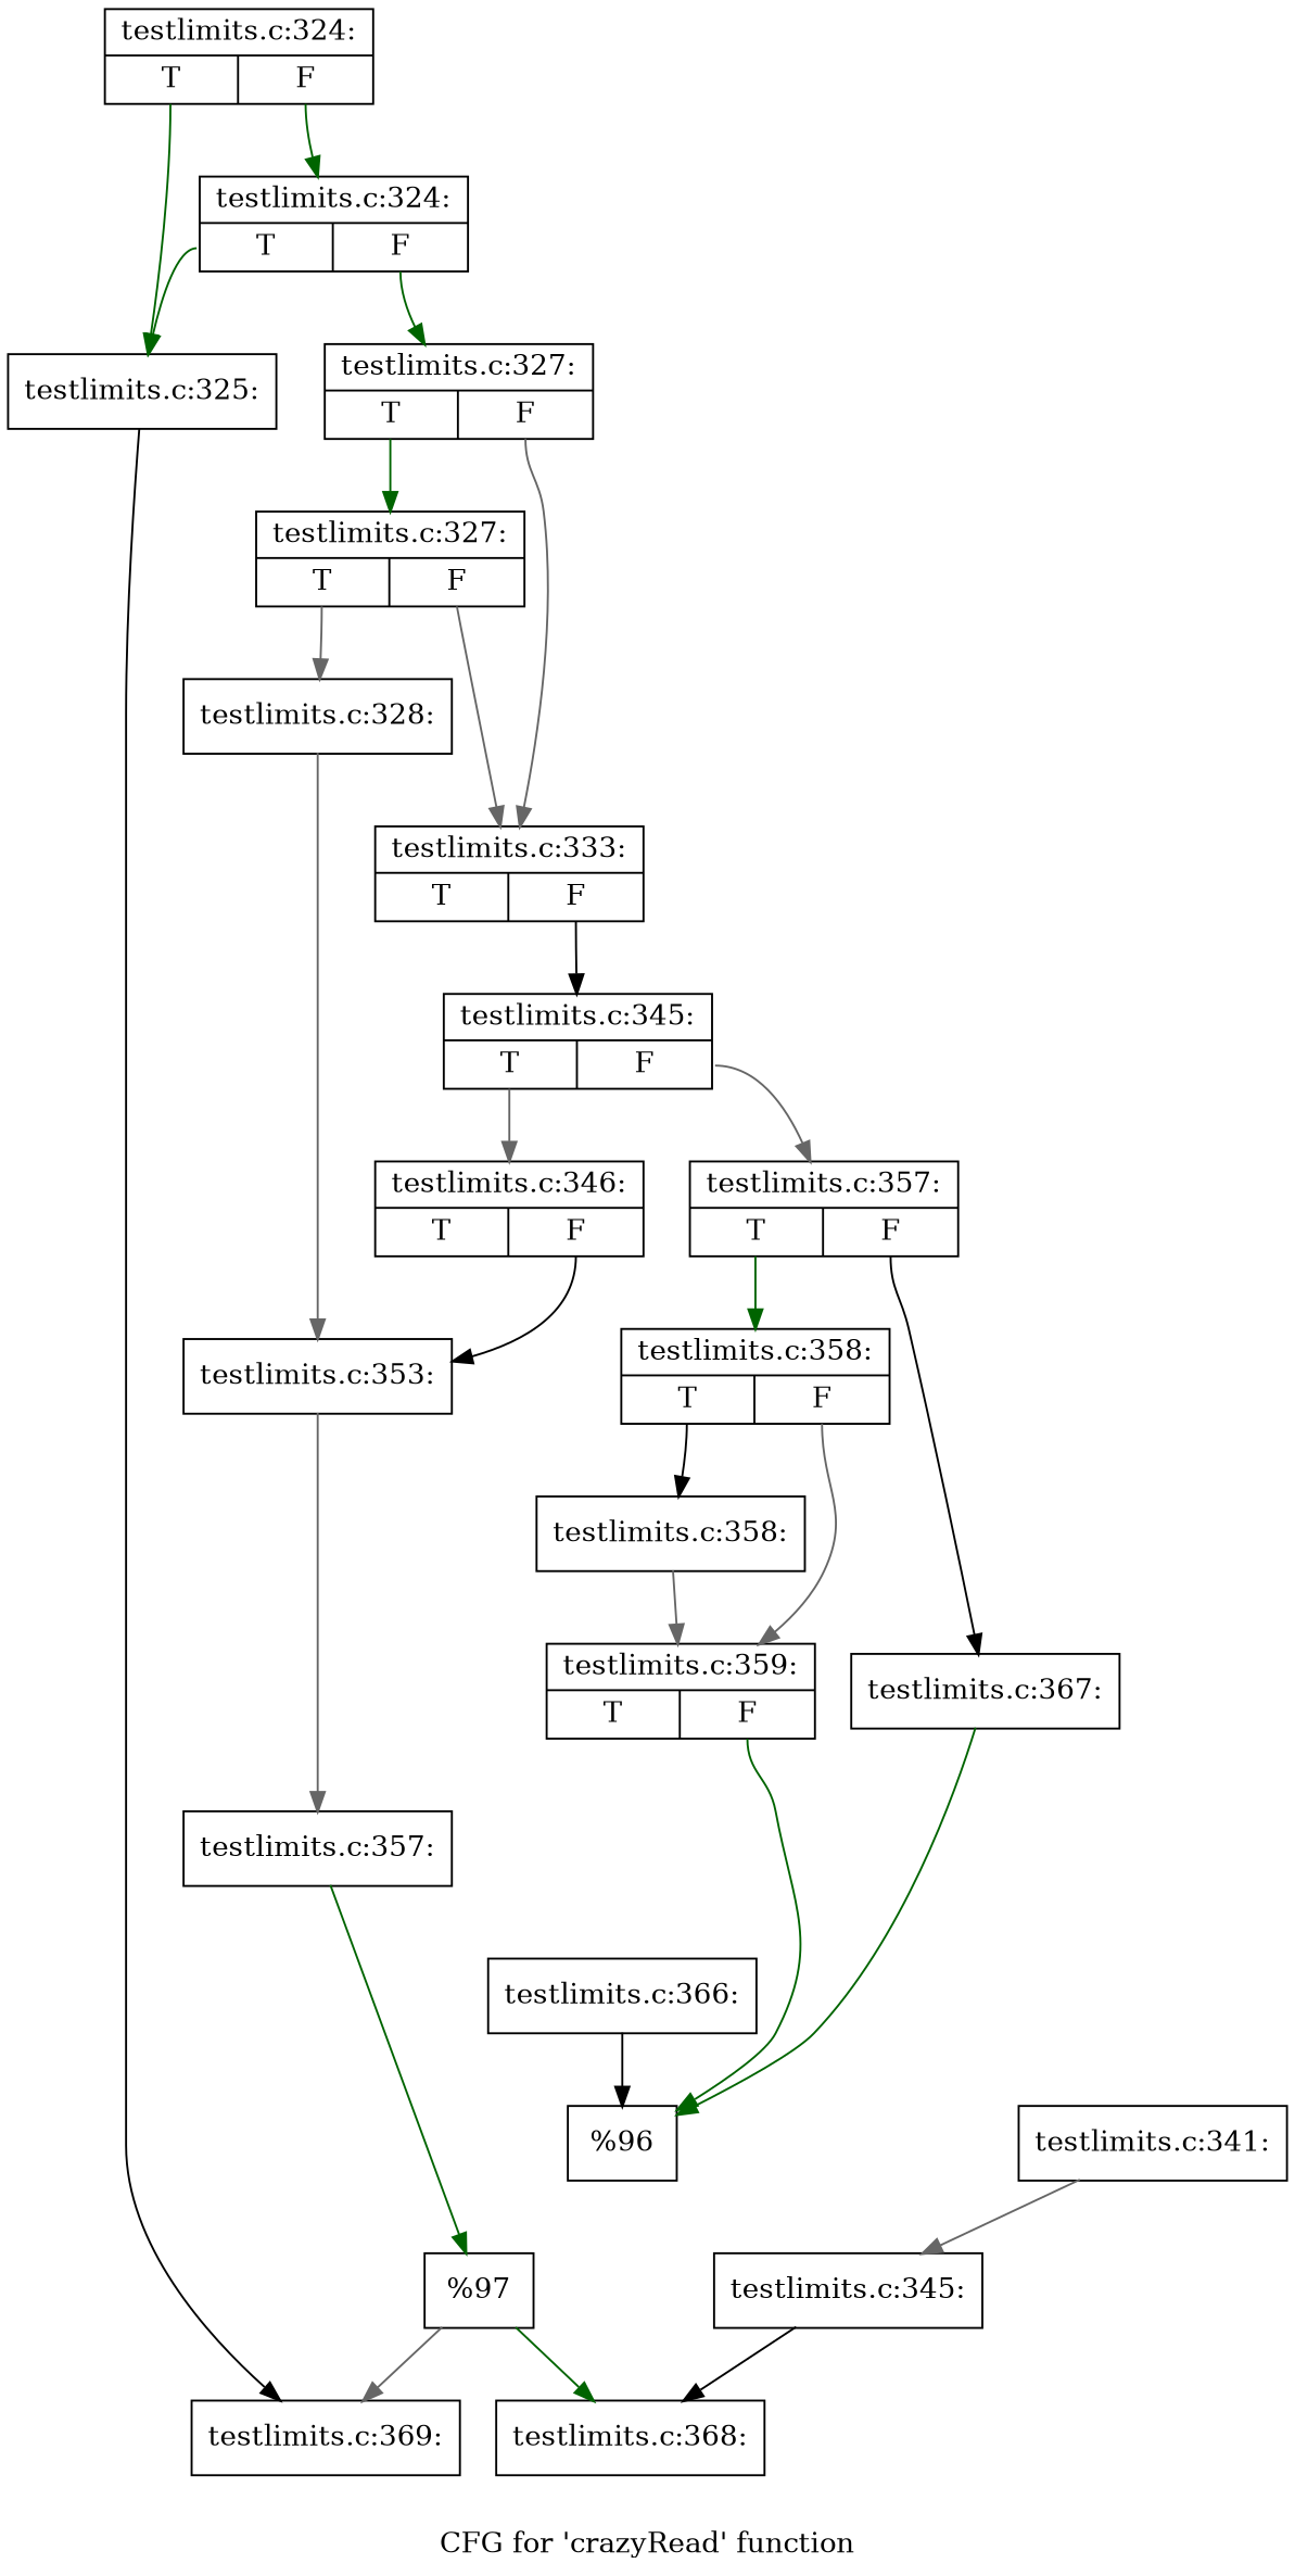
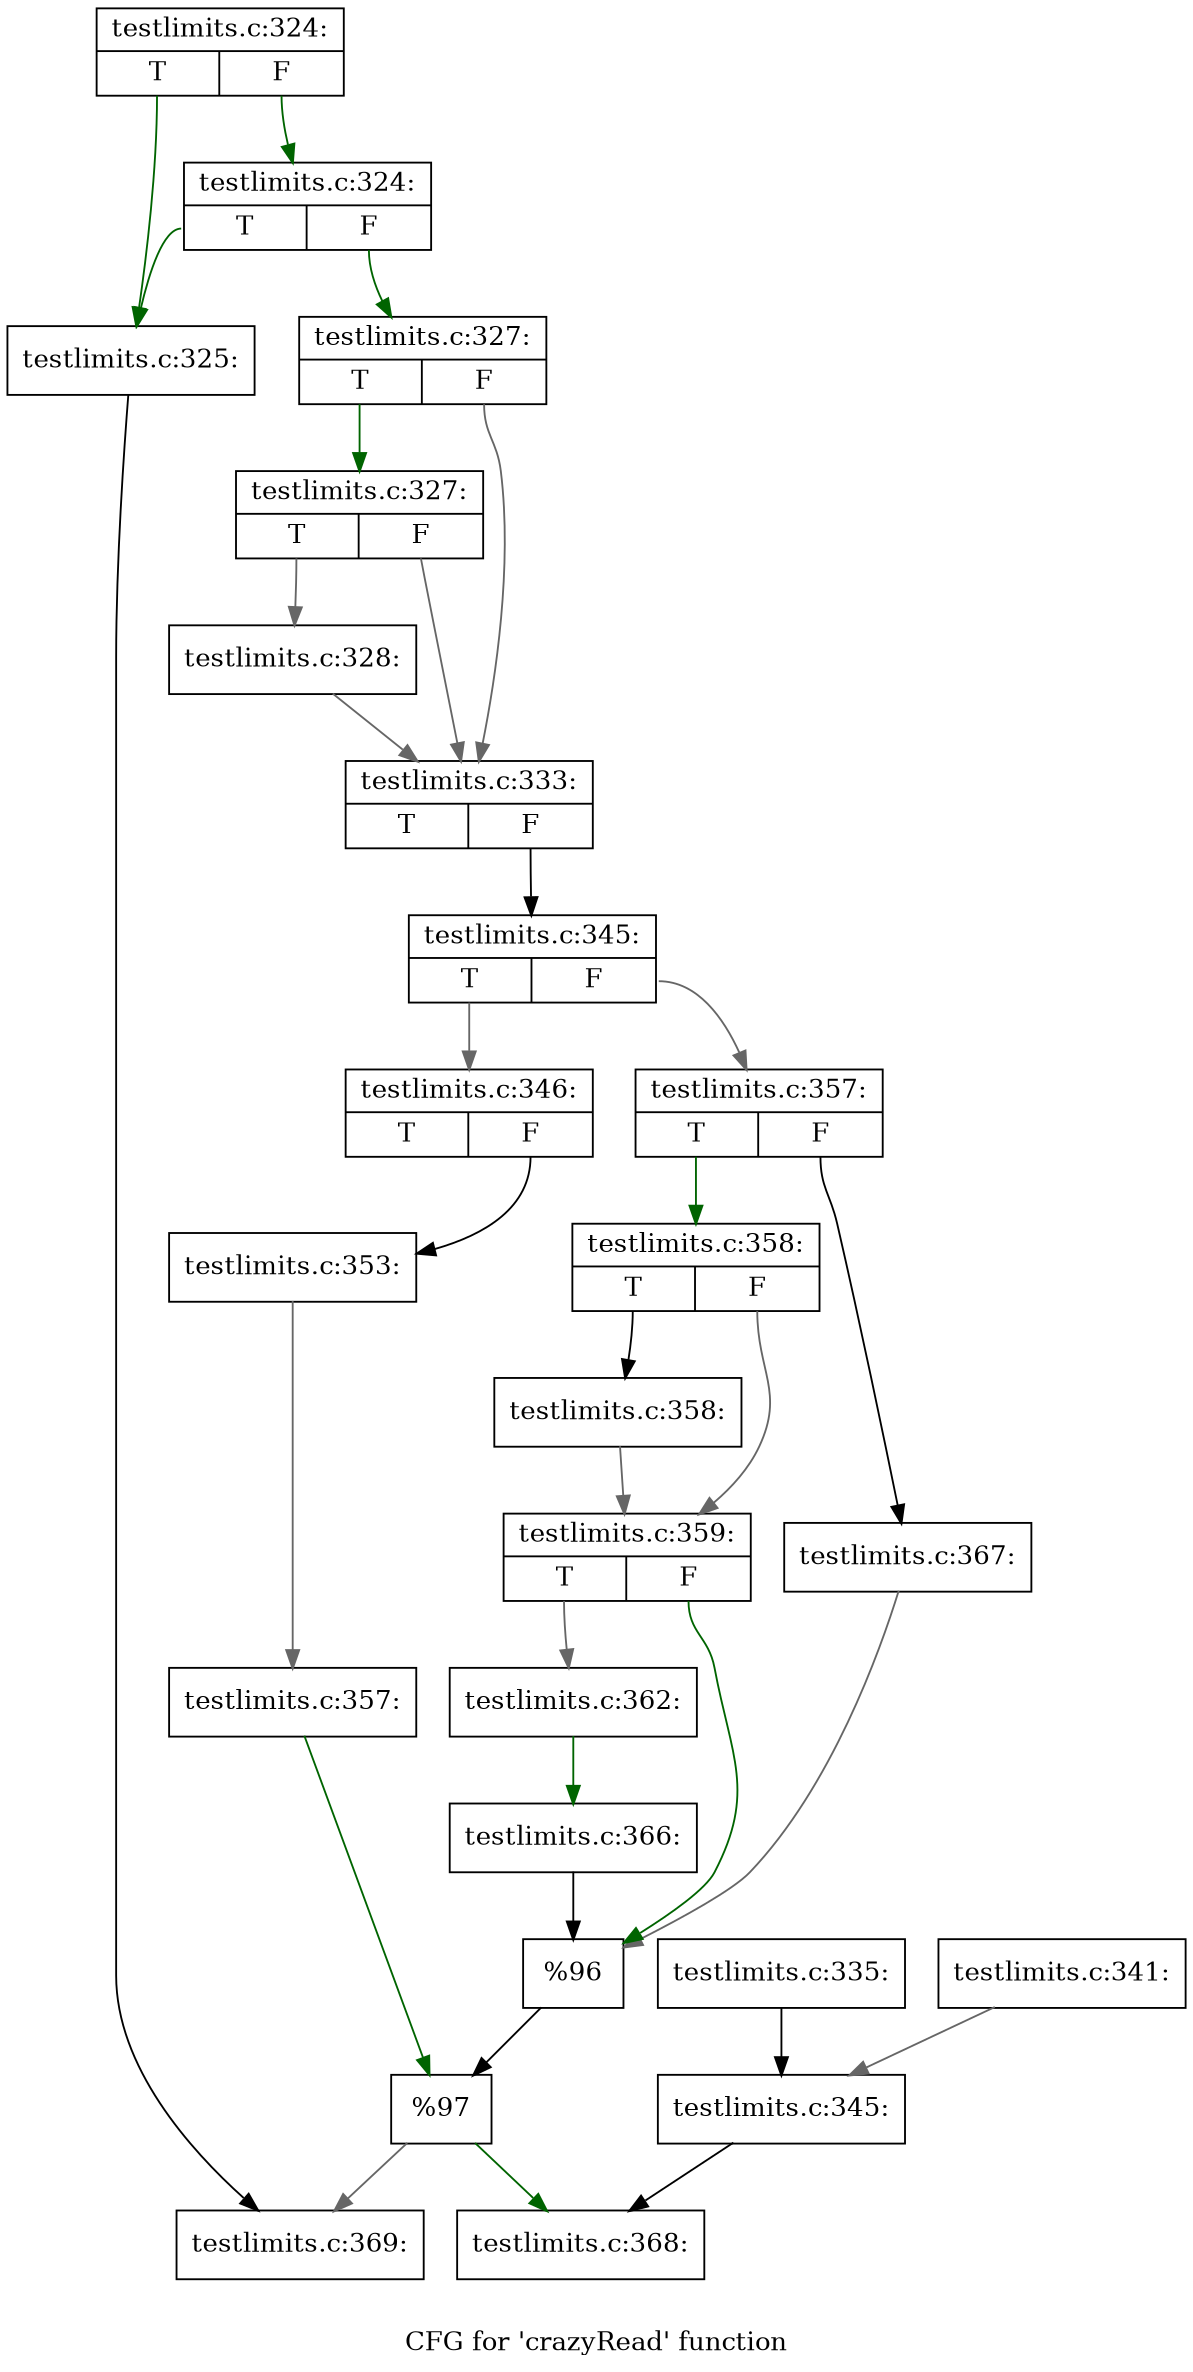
  digraph {
    label="CFG for 'crazyRead' function"
    node [shape=record]
    edge [color=gray40]
    n1 [label="{testlimits.c:325:}"]
    n2 [label="{testlimits.c:369:}"]
    n3 [label="{testlimits.c:324:|{<s0>T|<s1>F}}"]
    n4 [label="{testlimits.c:324:|{<s0>T|<s1>F}}"]
    n5 [label="{testlimits.c:327:|{<s0>T|<s1>F}}"]
    n6 [label="{testlimits.c:327:|{<s0>T|<s1>F}}"]
    n7 [label="{testlimits.c:333:|{<s0>T|<s1>F}}"]
    n8 [label="{testlimits.c:328:}"]
    n9 [label="{testlimits.c:345:|{<s0>T|<s1>F}}"]
    n10 [label="{testlimits.c:346:|{<s0>T|<s1>F}}"]
    n11 [label="{testlimits.c:357:|{<s0>T|<s1>F}}"]
+   n12 [label="{testlimits.c:335:}"]
    n13 [label="{testlimits.c:345:}"]
    n14 [label="{testlimits.c:341:}"]
    n15 [label="{testlimits.c:353:}"]
    n16 [label="{testlimits.c:358:|{<s0>T|<s1>F}}"]
    n17 [label="{testlimits.c:367:}"]
    n18 [label="{testlimits.c:368:}"]
    n19 [label="{testlimits.c:357:}"]
    n20 [label="{testlimits.c:358:}"]
    n21 [label="{testlimits.c:359:|{<s0>T|<s1>F}}"]
    n22 [label="{%96}"]
    n23 [label="{%97}"]
+   n24 [label="{testlimits.c:362:}"]
    n25 [label="{testlimits.c:366:}"]
    n1 -> n2 [color=black]
    n3 -> n1 [color=darkgreen tailport=s0]
    n3 -> n4 [color=darkgreen tailport=s1]
    n4 -> n1 [color=darkgreen tailport=s0]
    n4 -> n5 [color=darkgreen tailport=s1]
    n5 -> n6 [color=darkgreen tailport=s0]
    n5 -> n7 [tailport=s1]
    n6 -> n7 [tailport=s1]
    n6 -> n8 [tailport=s0]
    n7 -> n9 [color=black tailport=s1]
-   n8 -> n15
+   n8 -> n7
    n9 -> n10 [tailport=s0]
    n9 -> n11 [tailport=s1]
    n10 -> n15 [color=black tailport=s1]
    n11 -> n16 [color=darkgreen tailport=s0]
    n11 -> n17 [color=black tailport=s1]
+   n12 -> n13 [color=black]
    n13 -> n18 [color=black]
    n14 -> n13
    n15 -> n19
    n16 -> n20 [color=black tailport=s0]
    n16 -> n21 [tailport=s1]
-   n17 -> n22 [color=darkgreen]
+   n17 -> n22
    n19 -> n23 [color=darkgreen]
    n20 -> n21
    n21 -> n22 [color=darkgreen tailport=s1]
+   n21 -> n24 [tailport=s0]
+   n22 -> n23 [color=black]
    n23 -> n2
    n23 -> n18 [color=darkgreen]
+   n24 -> n25 [color=darkgreen]
    n25 -> n22 [color=black]
  }
